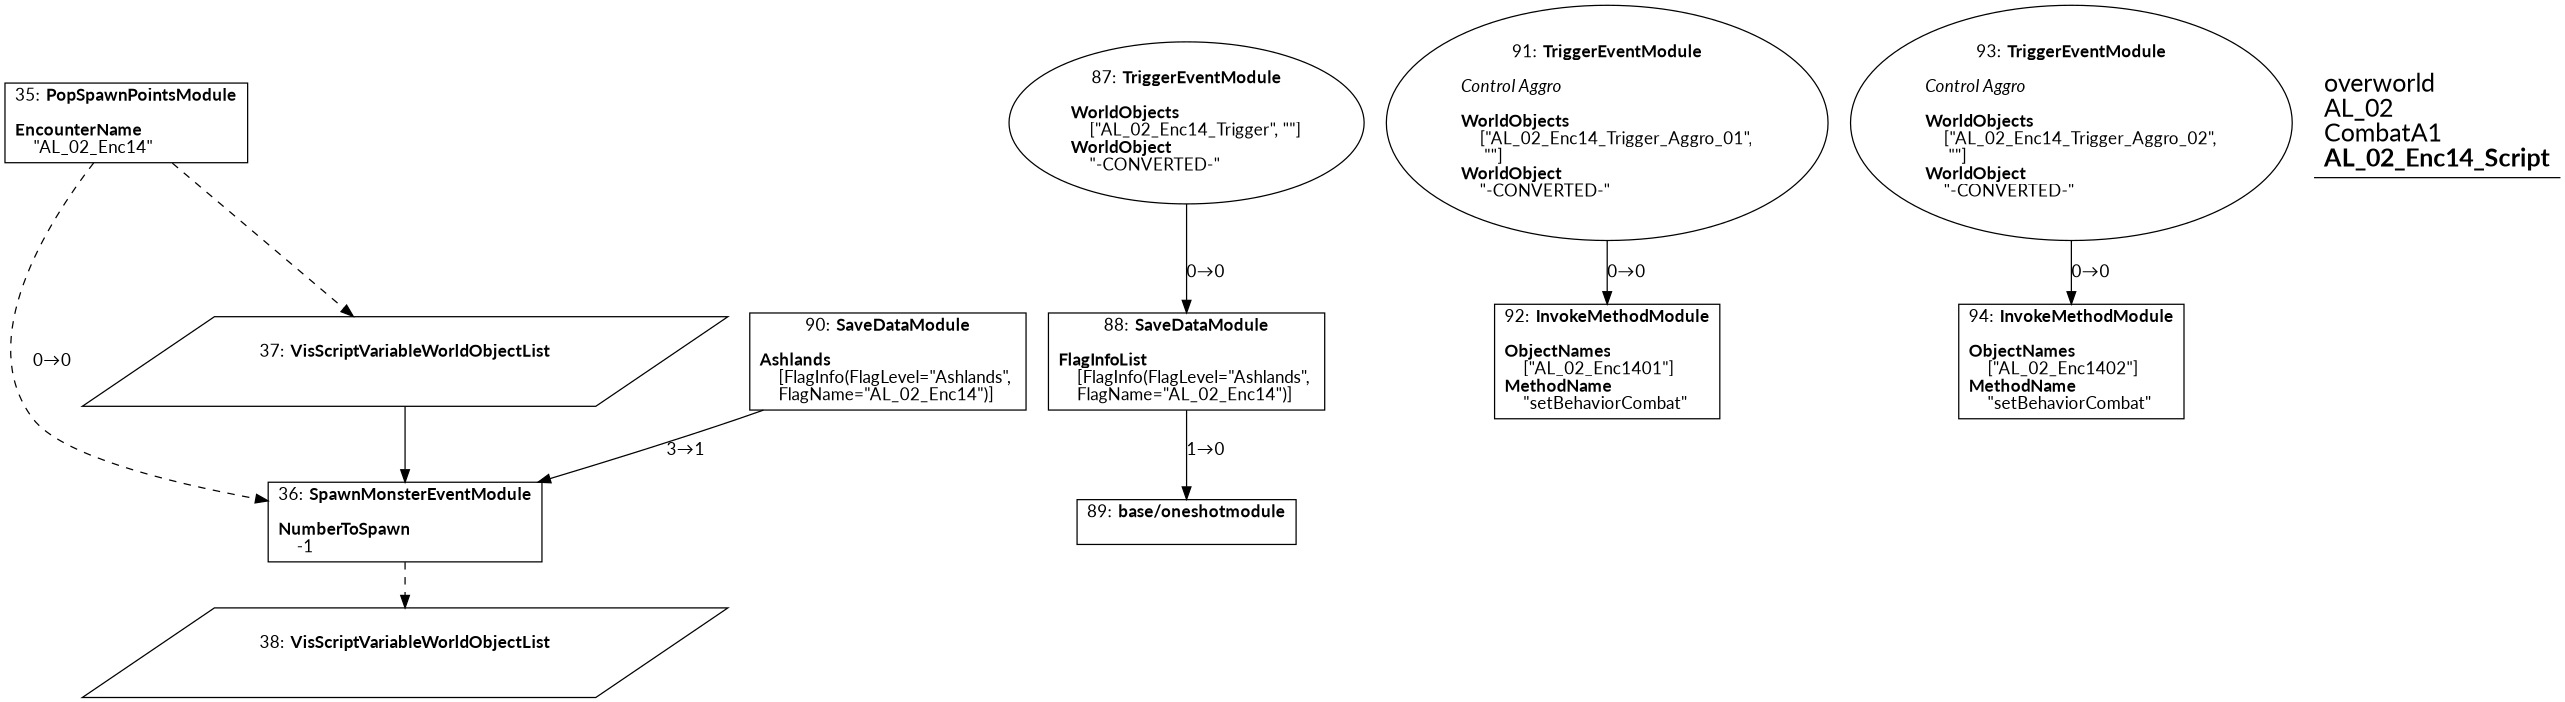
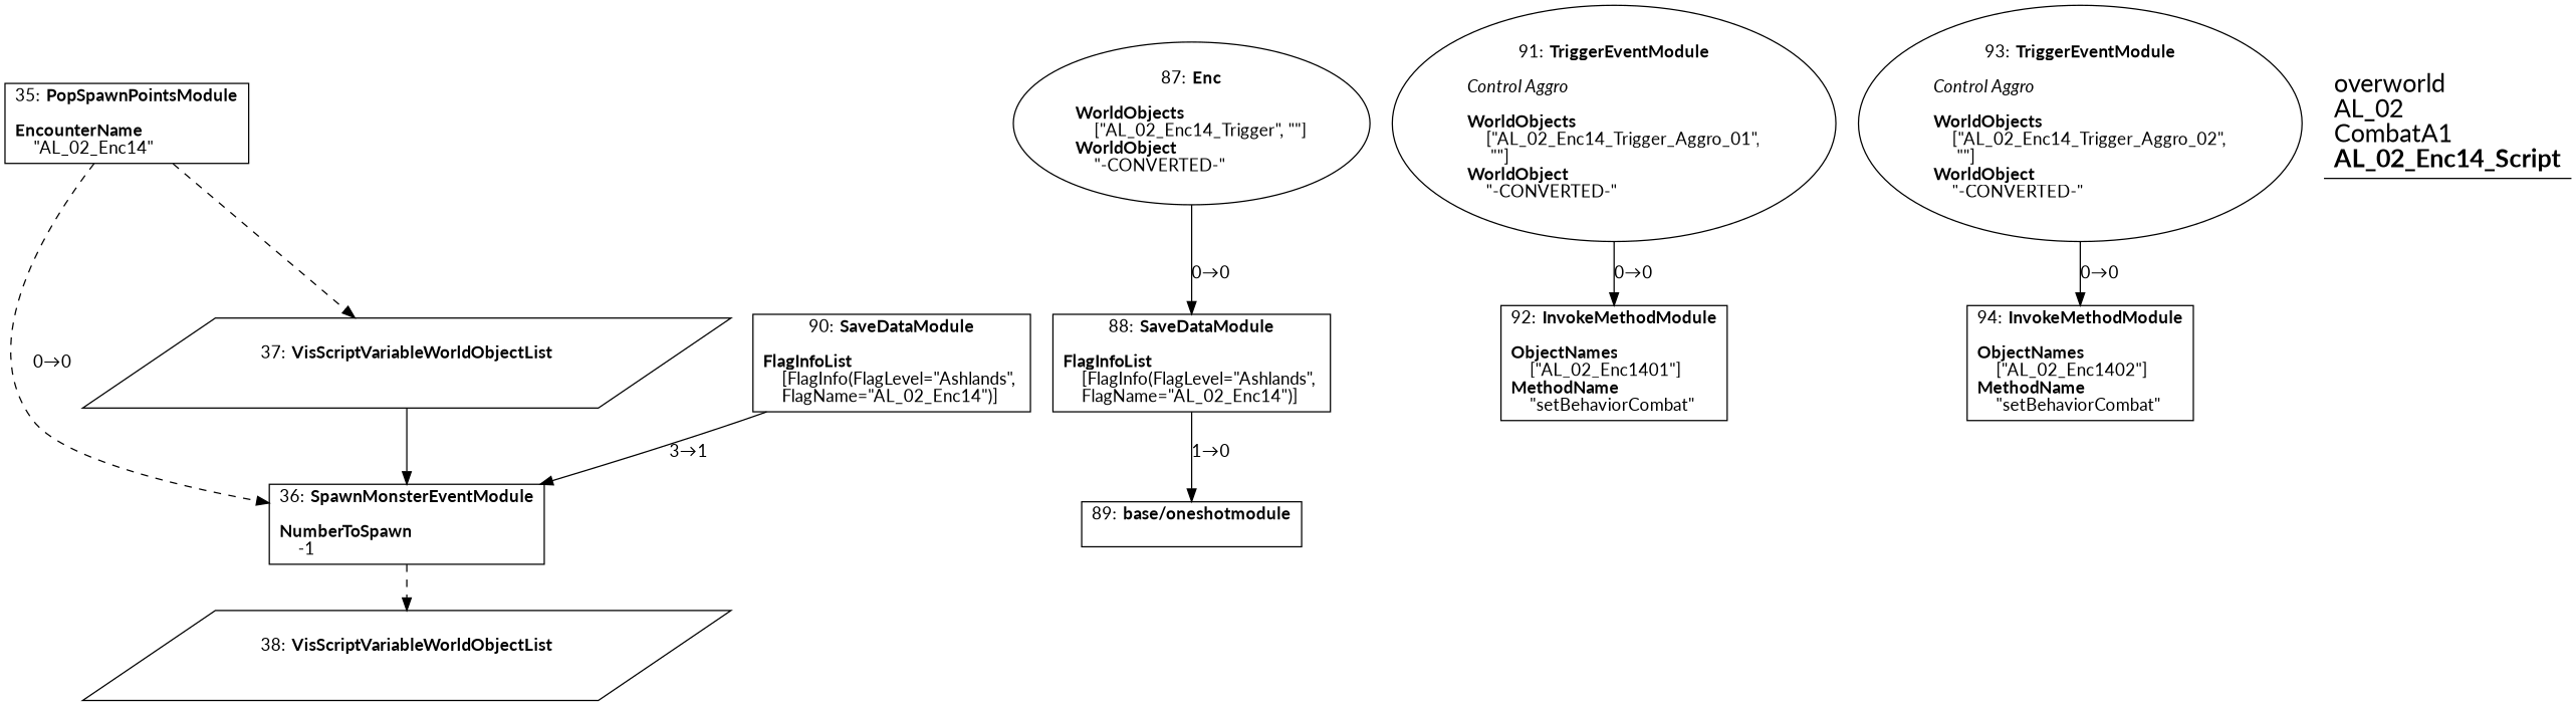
  digraph {
    fontname=Lato
    splines=spline
    node [fontname=Lato shape=box]
    edge [fontname=Lato]
    n1 [label=<35: <b>PopSpawnPointsModule</b><br/><br/><b>EncounterName</b><br align="left"/>    &quot;AL_02_Enc14&quot;<br align="left"/>>]
    n2 [label=<36: <b>SpawnMonsterEventModule</b><br/><br/><b>NumberToSpawn</b><br align="left"/>    -1<br align="left"/>>]
    n3 [label=<37: <b>VisScriptVariableWorldObjectList</b><br/><br/>> shape=parallelogram]
    n4 [label=<38: <b>VisScriptVariableWorldObjectList</b><br/><br/>> shape=parallelogram]
-   n5 [label=<90: <b>SaveDataModule</b><br/><br/><b>Ashlands</b><br align="left"/>    [FlagInfo(FlagLevel=&quot;Ashlands&quot;, <br align="left"/>    FlagName=&quot;AL_02_Enc14&quot;)]<br align="left"/>>]
-   n6 [label=<87: <b>TriggerEventModule</b><br/><br/><b>WorldObjects</b><br align="left"/>    [&quot;AL_02_Enc14_Trigger&quot;, &quot;&quot;]<br align="left"/><b>WorldObject</b><br align="left"/>    &quot;-CONVERTED-&quot;<br align="left"/>> shape=oval]
+   n5 [label=<90: <b>SaveDataModule</b><br/><br/><b>FlagInfoList</b><br align="left"/>    [FlagInfo(FlagLevel=&quot;Ashlands&quot;, <br align="left"/>    FlagName=&quot;AL_02_Enc14&quot;)]<br align="left"/>>]
+   n6 [label=<87: <b>Enc</b><br/><br/><b>WorldObjects</b><br align="left"/>    [&quot;AL_02_Enc14_Trigger&quot;, &quot;&quot;]<br align="left"/><b>WorldObject</b><br align="left"/>    &quot;-CONVERTED-&quot;<br align="left"/>> shape=oval]
    n7 [label=<88: <b>SaveDataModule</b><br/><br/><b>FlagInfoList</b><br align="left"/>    [FlagInfo(FlagLevel=&quot;Ashlands&quot;, <br align="left"/>    FlagName=&quot;AL_02_Enc14&quot;)]<br align="left"/>>]
    n8 [label=<89: <b>base/oneshotmodule</b><br/><br/>>]
    n9 [label=<91: <b>TriggerEventModule</b><br/><br/><i>Control Aggro<br align="left"/></i><br align="left"/><b>WorldObjects</b><br align="left"/>    [&quot;AL_02_Enc14_Trigger_Aggro_01&quot;,<br align="left"/>     &quot;&quot;]<br align="left"/><b>WorldObject</b><br align="left"/>    &quot;-CONVERTED-&quot;<br align="left"/>> shape=oval]
    n10 [label=<92: <b>InvokeMethodModule</b><br/><br/><b>ObjectNames</b><br align="left"/>    [&quot;AL_02_Enc1401&quot;]<br align="left"/><b>MethodName</b><br align="left"/>    &quot;setBehaviorCombat&quot;<br align="left"/>>]
    n11 [label=<93: <b>TriggerEventModule</b><br/><br/><i>Control Aggro<br align="left"/></i><br align="left"/><b>WorldObjects</b><br align="left"/>    [&quot;AL_02_Enc14_Trigger_Aggro_02&quot;,<br align="left"/>     &quot;&quot;]<br align="left"/><b>WorldObject</b><br align="left"/>    &quot;-CONVERTED-&quot;<br align="left"/>> shape=oval]
    n12 [label=<94: <b>InvokeMethodModule</b><br/><br/><b>ObjectNames</b><br align="left"/>    [&quot;AL_02_Enc1402&quot;]<br align="left"/><b>MethodName</b><br align="left"/>    &quot;setBehaviorCombat&quot;<br align="left"/>>]
    n13 [label=<<font point-size="20">overworld<br align="left"/>AL_02<br align="left"/>CombatA1<br align="left"/><b>AL_02_Enc14_Script</b><br align="left"/></font>> shape=underline]
    n1 -> n2 [label="0→0" style=dashed]
    n1 -> n3 [style=dashed]
    n2 -> n4 [style=dashed]
    n3 -> n2 [style=solid]
    n5 -> n2 [label="3→1"]
    n6 -> n7 [label="0→0"]
    n7 -> n8 [label="1→0"]
    n9 -> n10 [label="0→0"]
    n11 -> n12 [label="0→0"]
  }
